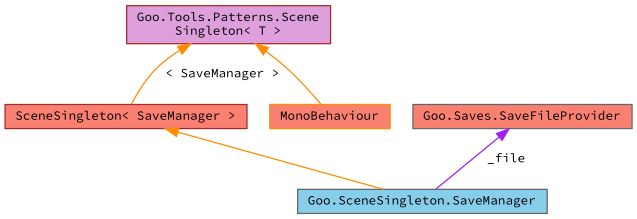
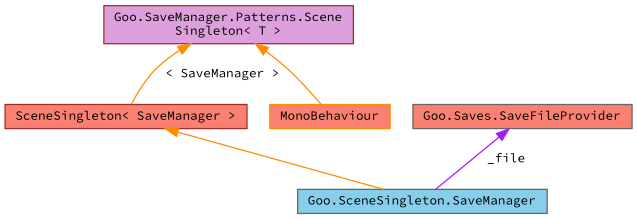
  digraph {
    fontname="Source Code Pro"
    node [color=gray40 fillcolor=salmon fontname="Source Code Pro" fontsize=10 shape=record style=filled]
    edge [color=darkorange dir=back fontname="Source Code Pro" fontsize=10 labelfontname=Calibrii labelfontsize=10 style=solid]
    n1 [fillcolor=skyblue fontcolor=black height=0.2 label="Goo.SceneSingleton.SaveManager" width=0.4]
    n2 [color=brown height=0.2 label="SceneSingleton\< SaveManager \>" width=0.4]
-   n3 [color=brown fillcolor=plum height=0.2 label="Goo.Tools.Patterns.Scene\lSingleton\< T \>" width=0.4]
+   n3 [color=brown fillcolor=plum height=0.2 label="Goo.SaveManager.Patterns.Scene\lSingleton\< T \>" width=0.4]
    n4 [color=darkorange height=0.2 label=MonoBehaviour width=0.4]
    n5 [height=0.2 label="Goo.Saves.SaveFileProvider" width=0.4]
    n2 -> n1
    n3 -> n2 [label=" \< SaveManager \>"]
    n3 -> n4
    n5 -> n1 [color=purple label=" _file"]
  }
